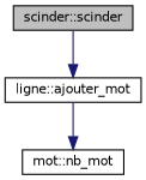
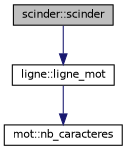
  digraph {
    rankdir=TB
    node [color=black fillcolor=white fontname=Helvetica fontsize=10 shape=record style=filled]
    edge [color=midnightblue fontname=Helvetica fontsize=10 labelfontname=Helvetica labelfontsize=10 style=solid]
    n1 [fillcolor=grey75 fontcolor=black height=0.2 label="scinder::scinder" width=0.4]
-   n2 [height=0.2 label="ligne::ajouter_mot" width=0.4]
-   n3 [height=0.2 label="mot::nb_mot" width=0.4]
+   n2 [height=0.2 label="ligne::ligne_mot" width=0.4]
+   n3 [height=0.2 label="mot::nb_caracteres" width=0.4]
    n1 -> n2
    n2 -> n3
  }
